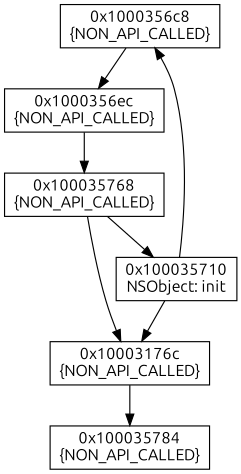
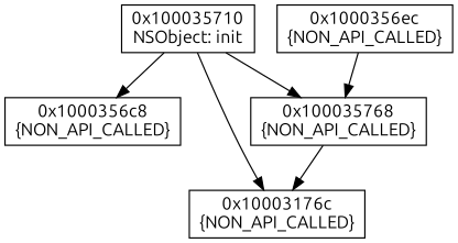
  digraph {
    fontname=Ubuntu
    node [fontname=Ubuntu shape=box]
    edge [fontname=Ubuntu]
    n1 [label="0x1000356c8\n{NON_API_CALLED}"]
    n2 [label="0x1000356ec\n{NON_API_CALLED}"]
    n3 [label="0x100035710\nNSObject: init\n"]
    n4 [label="0x10003176c\n{NON_API_CALLED}"]
    n5 [label="0x100035768\n{NON_API_CALLED}"]
-   n6 [label="0x100035784\n{NON_API_CALLED}"]
-   n1 -> n2
    n2 -> n5
    n3 -> n1
    n3 -> n4
-   n5 -> n3
-   n4 -> n6
+   n3 -> n5
    n5 -> n4
  }
